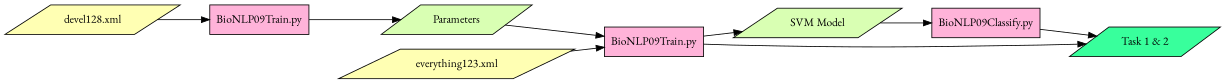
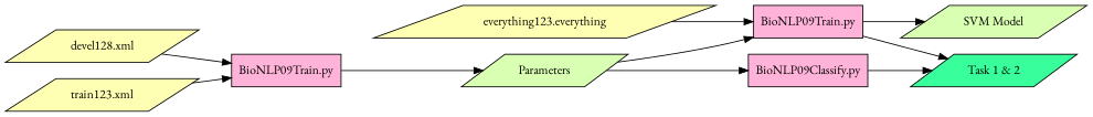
  digraph {
    fontname="EB Garamond"
    rankdir=LR
    node [fillcolor="#FFFFB3" fontname="EB Garamond" shape=polygon skew=1 style=filled]
    edge [fontname="EB Garamond"]
    n1 [label="devel128.xml"]
    n2 [fillcolor="#FFB3D9" label="BioNLP09Train.py" shape=box]
    n3 [fillcolor="#D9FFB3" label=Parameters]
+   n4 [label="train123.xml"]
    n5 [fillcolor="#FFB3D9" label="BioNLP09Train.py" shape=box]
    n6 [fillcolor="#D9FFB3" label="SVM Model"]
    n7 [fillcolor="#38FF9C" label="Task 1 & 2"]
    n8 [fillcolor="#FFB3D9" label="BioNLP09Classify.py" shape=box]
-   n9 [label="everything123.xml"]
+   n9 [label="everything123.everything"]
    n1 -> n2
    n2 -> n3
    n3 -> n5
+   n4 -> n2
    n5 -> n6
    n5 -> n7
-   n6 -> n8
+   n3 -> n8
    n8 -> n7
    n9 -> n5
  }
